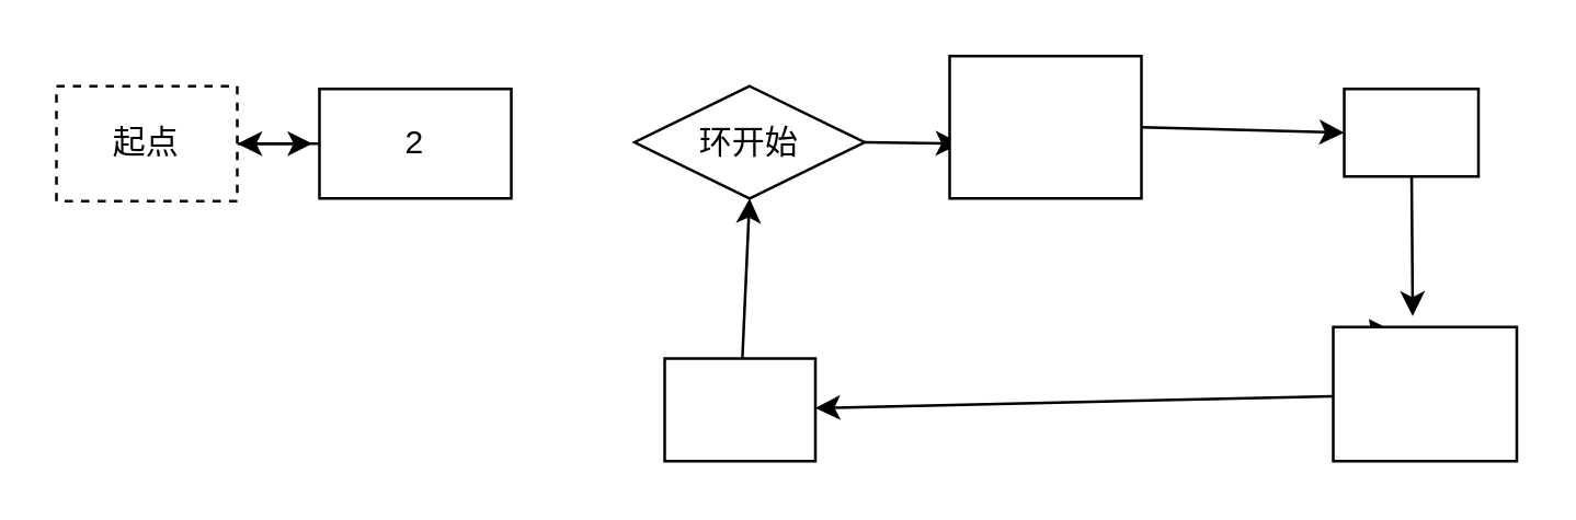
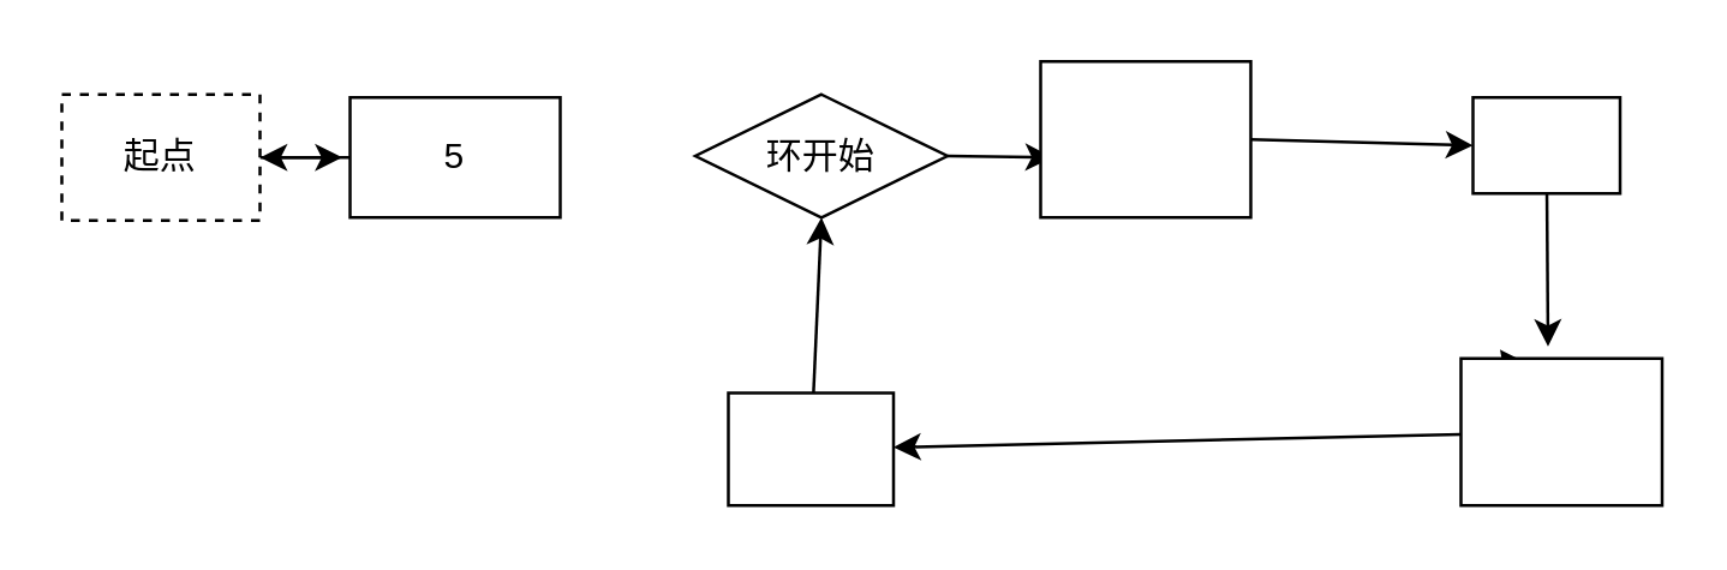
  <mxCell id="0" />
  <mxCell id="1" parent="0" />
  <mxCell id="2" style="edgeStyle=none;html=1;exitX=1;exitY=0.5;exitDx=0;exitDy=0;" parent="1" source="3" edge="1"><mxGeometry relative="1" as="geometry"><mxPoint x="113.454" y="52" as="targetPoint" /></mxGeometry></mxCell>
  <mxCell id="3" value="起点" style="rounded=0;whiteSpace=wrap;html=1;dashed=1;" parent="1" vertex="1"><mxGeometry x="20" y="31" width="66" height="42" as="geometry" /></mxCell>
  <mxCell id="4" style="edgeStyle=none;html=1;exitX=1;exitY=0.5;exitDx=0;exitDy=0;" parent="1" source="5" target="3" edge="1"><mxGeometry relative="1" as="geometry" /></mxCell>
- <mxCell id="5" value="2" style="rounded=0;whiteSpace=wrap;html=1;" parent="1" vertex="1"><mxGeometry x="116" y="32" width="70" height="40" as="geometry" /></mxCell>
+ <mxCell id="5" value="5" style="rounded=0;whiteSpace=wrap;html=1;" parent="1" vertex="1"><mxGeometry x="116" y="32" width="70" height="40" as="geometry" /></mxCell>
  <mxCell id="6" style="edgeStyle=none;html=1;exitX=1;exitY=0.5;exitDx=0;exitDy=0;" parent="1" source="7" edge="1"><mxGeometry relative="1" as="geometry"><mxPoint x="350" y="52" as="targetPoint" /></mxGeometry></mxCell>
  <mxCell id="7" value="环开始" style="rhombus;whiteSpace=wrap;html=1;" parent="1" vertex="1"><mxGeometry x="231" y="31" width="84" height="41" as="geometry" /></mxCell>
  <mxCell id="8" style="edgeStyle=none;html=1;exitX=1;exitY=0.5;exitDx=0;exitDy=0;entryX=0;entryY=0.5;entryDx=0;entryDy=0;" parent="1" source="9" target="11" edge="1"><mxGeometry relative="1" as="geometry" /></mxCell>
  <mxCell id="9" value="" style="rounded=0;whiteSpace=wrap;html=1;" parent="1" vertex="1"><mxGeometry x="346" y="20" width="70" height="52" as="geometry" /></mxCell>
  <mxCell id="10" style="edgeStyle=none;html=1;" parent="1" source="11" edge="1"><mxGeometry relative="1" as="geometry"><mxPoint x="515" y="115" as="targetPoint" /></mxGeometry></mxCell>
  <mxCell id="11" value="" style="rounded=0;whiteSpace=wrap;html=1;" parent="1" vertex="1"><mxGeometry x="490" y="32" width="49" height="32" as="geometry" /></mxCell>
  <mxCell id="12" style="edgeStyle=none;html=1;" parent="1" source="14" edge="1"><mxGeometry relative="1" as="geometry"><mxPoint x="499" y="116" as="targetPoint" /></mxGeometry></mxCell>
  <mxCell id="13" style="edgeStyle=none;html=1;" parent="1" source="14" target="16" edge="1"><mxGeometry relative="1" as="geometry"><mxPoint x="422.25" y="143.5" as="targetPoint" /></mxGeometry></mxCell>
  <mxCell id="14" value="" style="rounded=0;whiteSpace=wrap;html=1;" parent="1" vertex="1"><mxGeometry x="486" y="119" width="67" height="49" as="geometry" /></mxCell>
  <mxCell id="15" style="edgeStyle=none;html=1;entryX=0.5;entryY=1;entryDx=0;entryDy=0;" parent="1" source="16" target="7" edge="1"><mxGeometry relative="1" as="geometry" /></mxCell>
  <mxCell id="16" value="" style="rounded=0;whiteSpace=wrap;html=1;" parent="1" vertex="1"><mxGeometry x="242" y="130.5" width="55" height="37.5" as="geometry" /></mxCell>
